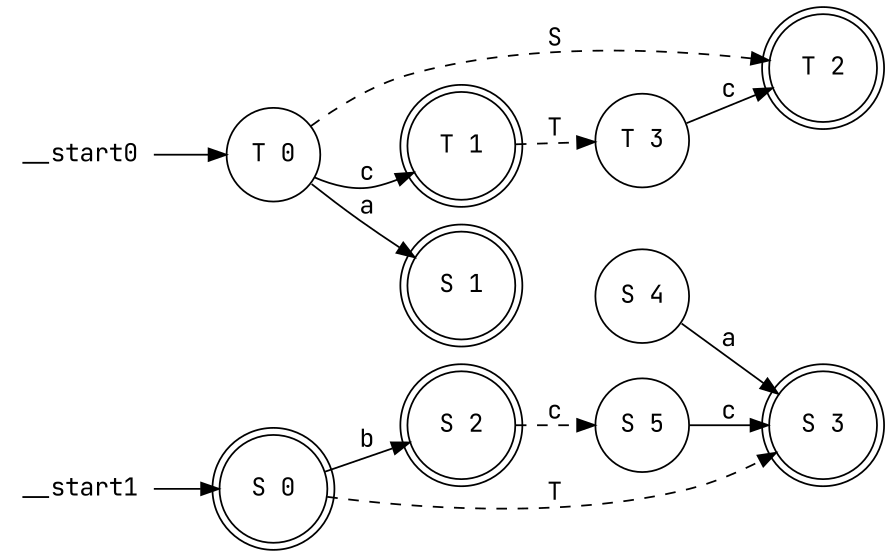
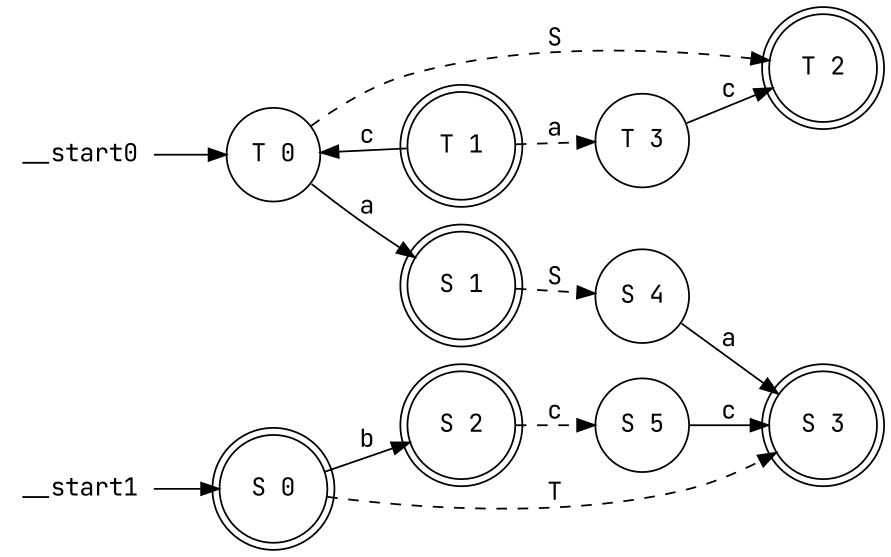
  digraph {
    fontname="JetBrains Mono"
    rankdir=LR
    node [fontname="JetBrains Mono" shape=doublecircle]
    edge [fontname="JetBrains Mono"]
    __start0 [shape=none width=0]
    n2 [label="T 0" shape=circle]
    n3 [label="S 1"]
    n4 [label="T 1"]
    n5 [label="T 2"]
    __start1 [shape=none width=0]
    n7 [label="S 0"]
    n8 [label="S 2"]
    n9 [label="S 3"]
    n10 [label="S 4" shape=circle]
    n11 [label="S 5" shape=circle]
    n12 [label="T 3" shape=circle]
    __start0 -> n2
    n2 -> n3 [label=a]
-   n2 -> n4 [label=c]
+   n4 -> n2 [label=c]
    n2 -> n5 [label=S style=dashed]
-   n4 -> n12 [label=T style=dashed]
+   n3 -> n10 [label=S style=dashed]
+   n4 -> n12 [label=a style=dashed]
    __start1 -> n7
    n7 -> n8 [label=b]
    n7 -> n9 [label=T style=dashed]
    n8 -> n11 [label=c style=dashed]
    n10 -> n9 [label=a]
    n11 -> n9 [label=c]
    n12 -> n5 [label=c]
  }
